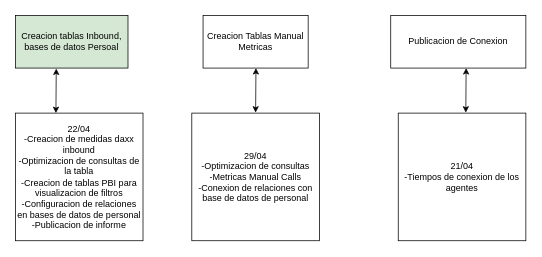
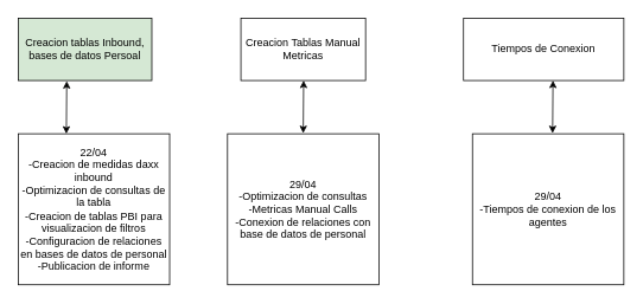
  <mxCell id="0" />
  <mxCell id="1" parent="0" />
  <mxCell id="2" value="Creacion tablas Inbound, bases de datos Persoal" style="rounded=0;whiteSpace=wrap;html=1;fillColor=#d5e8d4;" vertex="1" parent="1"><mxGeometry x="20" y="20" width="150" height="70" as="geometry" /></mxCell>
  <mxCell id="3" value="Creacion Tablas Manual Metricas" style="rounded=0;whiteSpace=wrap;html=1;" vertex="1" parent="1"><mxGeometry x="270" y="20" width="140" height="70" as="geometry" /></mxCell>
- <mxCell id="4" value="Publicacion de Conexion" style="rounded=0;whiteSpace=wrap;html=1;" vertex="1" parent="1"><mxGeometry x="520" y="20" width="180" height="70" as="geometry" /></mxCell>
+ <mxCell id="4" value="Tiempos de Conexion" style="rounded=0;whiteSpace=wrap;html=1;" vertex="1" parent="1"><mxGeometry x="520" y="20" width="180" height="70" as="geometry" /></mxCell>
  <mxCell id="5" value="" style="endArrow=classic;startArrow=classic;html=1;rounded=0;entryX=0.363;entryY=1.009;entryDx=0;entryDy=0;entryPerimeter=0;" edge="1" parent="1" target="2"><mxGeometry width="50" height="50" relative="1" as="geometry"><mxPoint x="74" y="150" as="sourcePoint" /><mxPoint x="390" y="130" as="targetPoint" /></mxGeometry></mxCell>
  <mxCell id="6" value="22/04&lt;br&gt;-Creacion de medidas daxx inbound&lt;br&gt;-Optimizacion de consultas de la tabla&lt;br&gt;-Creacion de tablas PBI para visualizacion de filtros&lt;br&gt;-Configuracion de relaciones&lt;br&gt;en bases de datos de personal&lt;br&gt;-Publicacion de informe" style="whiteSpace=wrap;html=1;aspect=fixed;" vertex="1" parent="1"><mxGeometry x="20" y="150" width="170" height="170" as="geometry" /></mxCell>
  <mxCell id="7" value="29/04&lt;br&gt;-Optimizacion de consultas&lt;br&gt;-Metricas Manual Calls&lt;br&gt;-Conexion de relaciones con base de datos de personal" style="whiteSpace=wrap;html=1;aspect=fixed;" vertex="1" parent="1"><mxGeometry x="255" y="150" width="170" height="170" as="geometry" /></mxCell>
- <mxCell id="8" value="21/04&lt;br&gt;-Tiempos de conexion de los agentes" style="whiteSpace=wrap;html=1;aspect=fixed;" vertex="1" parent="1"><mxGeometry x="530" y="150" width="170" height="170" as="geometry" /></mxCell>
+ <mxCell id="8" value="29/04&lt;br&gt;-Tiempos de conexion de los agentes" style="whiteSpace=wrap;html=1;aspect=fixed;" vertex="1" parent="1"><mxGeometry x="530" y="150" width="170" height="170" as="geometry" /></mxCell>
  <mxCell id="9" value="" style="endArrow=classic;startArrow=classic;html=1;rounded=0;entryX=0.363;entryY=1.009;entryDx=0;entryDy=0;entryPerimeter=0;" edge="1" parent="1"><mxGeometry width="50" height="50" relative="1" as="geometry"><mxPoint x="340" y="149.37" as="sourcePoint" /><mxPoint x="340.45" y="90" as="targetPoint" /></mxGeometry></mxCell>
  <mxCell id="10" value="" style="endArrow=classic;startArrow=classic;html=1;rounded=0;entryX=0.363;entryY=1.009;entryDx=0;entryDy=0;entryPerimeter=0;" edge="1" parent="1"><mxGeometry width="50" height="50" relative="1" as="geometry"><mxPoint x="620" y="149.37" as="sourcePoint" /><mxPoint x="620.45" y="90" as="targetPoint" /></mxGeometry></mxCell>
